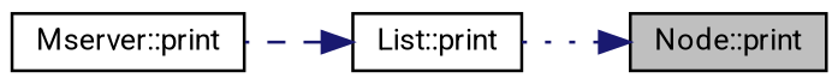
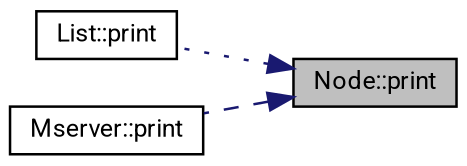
  digraph {
    fontname=Roboto
    rankdir=RL
    node [color=black fillcolor=white fontname=Roboto fontsize=10 shape=record style=filled]
    edge [color=midnightblue dir=back fontname=Roboto fontsize=10 labelfontname=Helvetica labelfontsize=10]
    n1 [fillcolor=grey75 fontcolor=black height=0.2 label="Node::print" width=0.4]
    n2 [height=0.2 label="List::print" width=0.4]
    n3 [height=0.2 label="Mserver::print" width=0.4]
    n1 -> n2 [style=dotted]
-   n2 -> n3 [style=dashed]
+   n1 -> n3 [style=dashed]
  }
